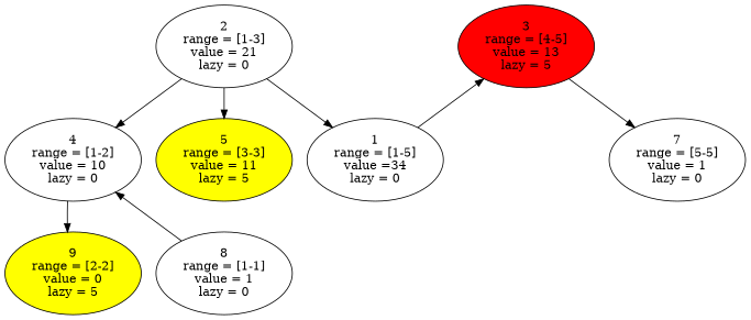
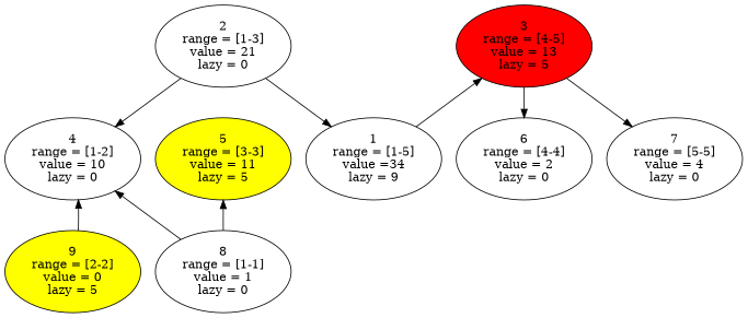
  digraph {
    rankdir=TB
    n1 [label="2\nrange = [1-3]\nvalue = 21\nlazy = 0"]
    n2 [fillcolor=red label="3\nrange = [4-5]\nvalue = 13\nlazy = 5" style=filled]
    n3 [label="4\nrange = [1-2]\nvalue = 10\nlazy = 0"]
    n4 [fillcolor=yellow label="5\nrange = [3-3]\nvalue = 11\nlazy = 5" style=filled]
-   n6 [label="7\nrange = [5-5]\nvalue = 1\nlazy = 0"]
+   n5 [label="6\nrange = [4-4]\nvalue = 2\nlazy = 0"]
+   n6 [label="7\nrange = [5-5]\nvalue = 4\nlazy = 0"]
    n7 [label="8\nrange = [1-1]\nvalue = 1\nlazy = 0"]
    n8 [fillcolor=yellow label="9\nrange = [2-2]\nvalue = 0\nlazy = 5" style=filled]
-   n9 [label="1\nrange = [1-5]\nvalue =34\nlazy = 0"]
+   n9 [label="1\nrange = [1-5]\nvalue =34\nlazy = 9"]
    subgraph sub_1 {
      rank=same
      n1
      n2
    }
    subgraph sub_2 {
      rank=same
      n3
      n4
+     n5
      n6
    }
    subgraph sub_3 {
      rank=same
      n7
      n8
    }
    n1 -> n3
-   n1 -> n4
+   n7 -> n4
    n1 -> n9
+   n2 -> n5
    n2 -> n6
-   n3 -> n8
+   n8 -> n3
    n7 -> n3
    n9 -> n2
  }
